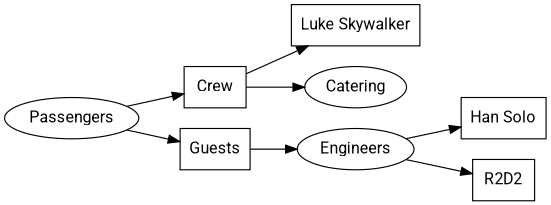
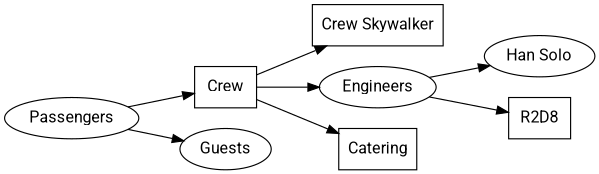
  digraph {
    fontname=Roboto
    rankdir=LR
    node [fontname=Roboto]
    edge [fontname=Roboto]
-   n1 [label="Han Solo" shape=box]
-   n2 [label=R2D2 shape=box]
-   n3 [label="Luke Skywalker" shape=box]
+   n1 [label="Han Solo" shape=ellipse]
+   n2 [label=R2D8 shape=box]
+   n3 [label="Crew Skywalker" shape=box]
    Crew [shape=box]
    Passengers
-   Guests [shape=box]
+   Guests
    Engineers
-   Catering
+   Catering [shape=box]
    Crew -> n3
-   Guests -> Engineers
+   Crew -> Engineers
    Crew -> Catering
    Passengers -> Crew
    Passengers -> Guests
    Engineers -> n1
    Engineers -> n2
  }
